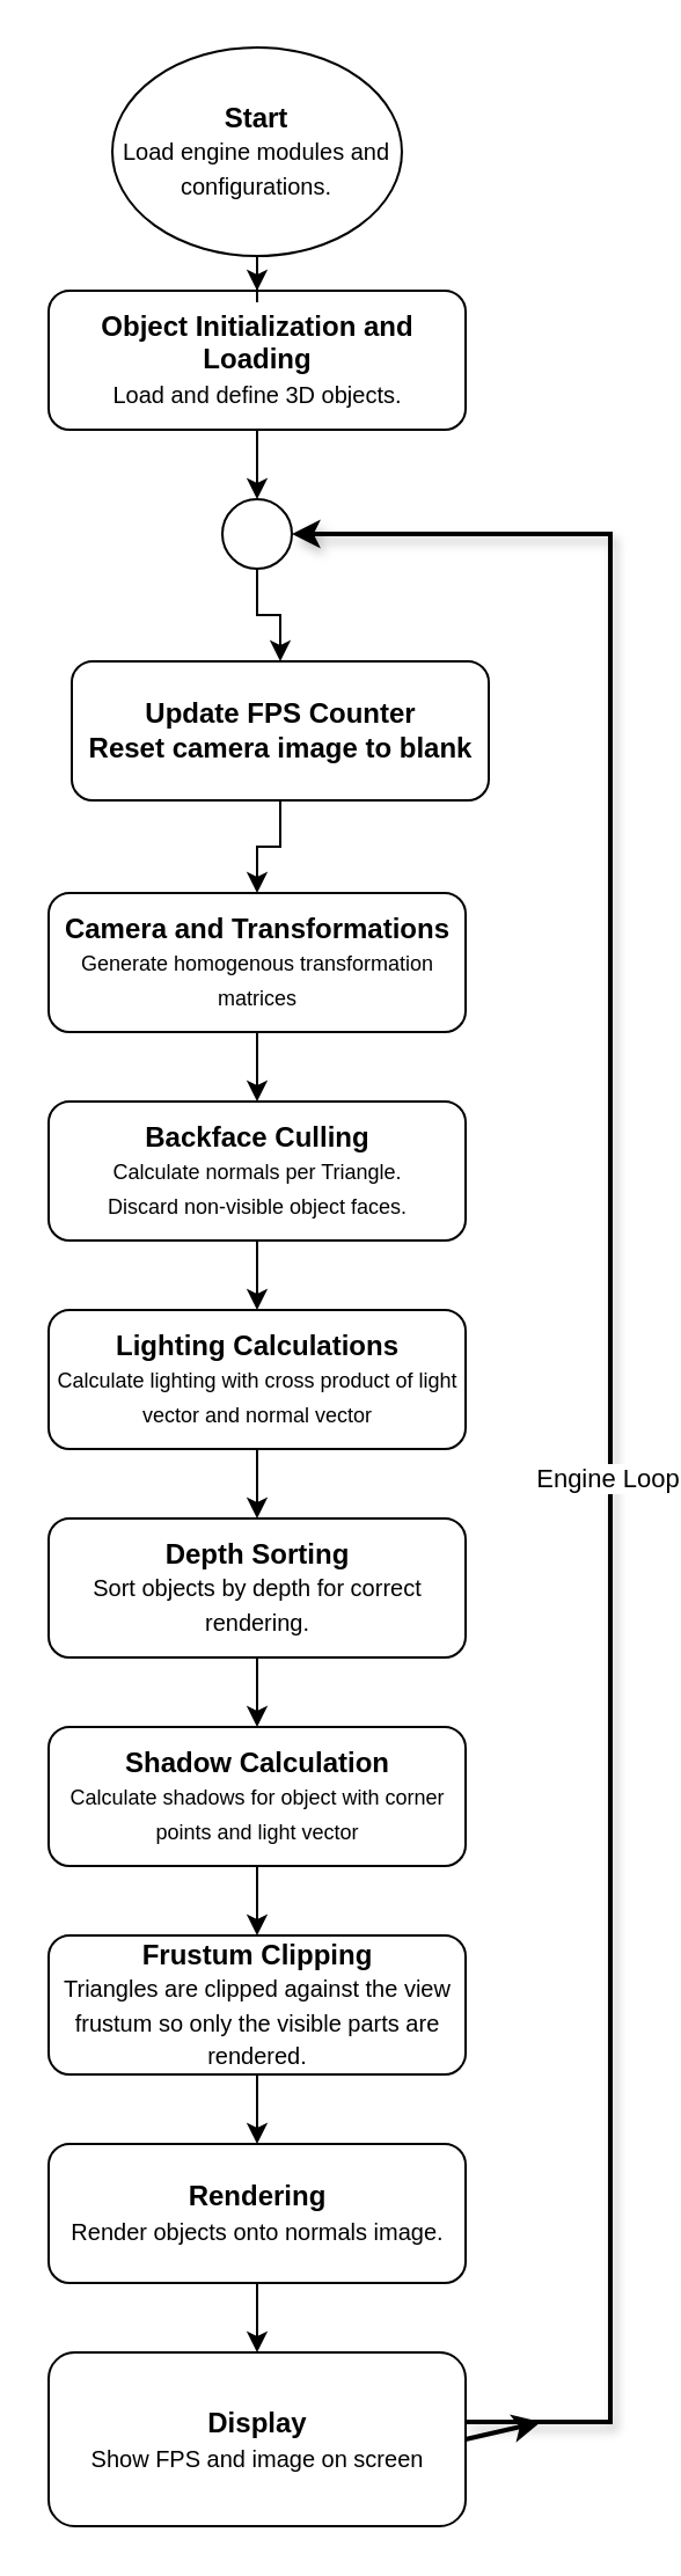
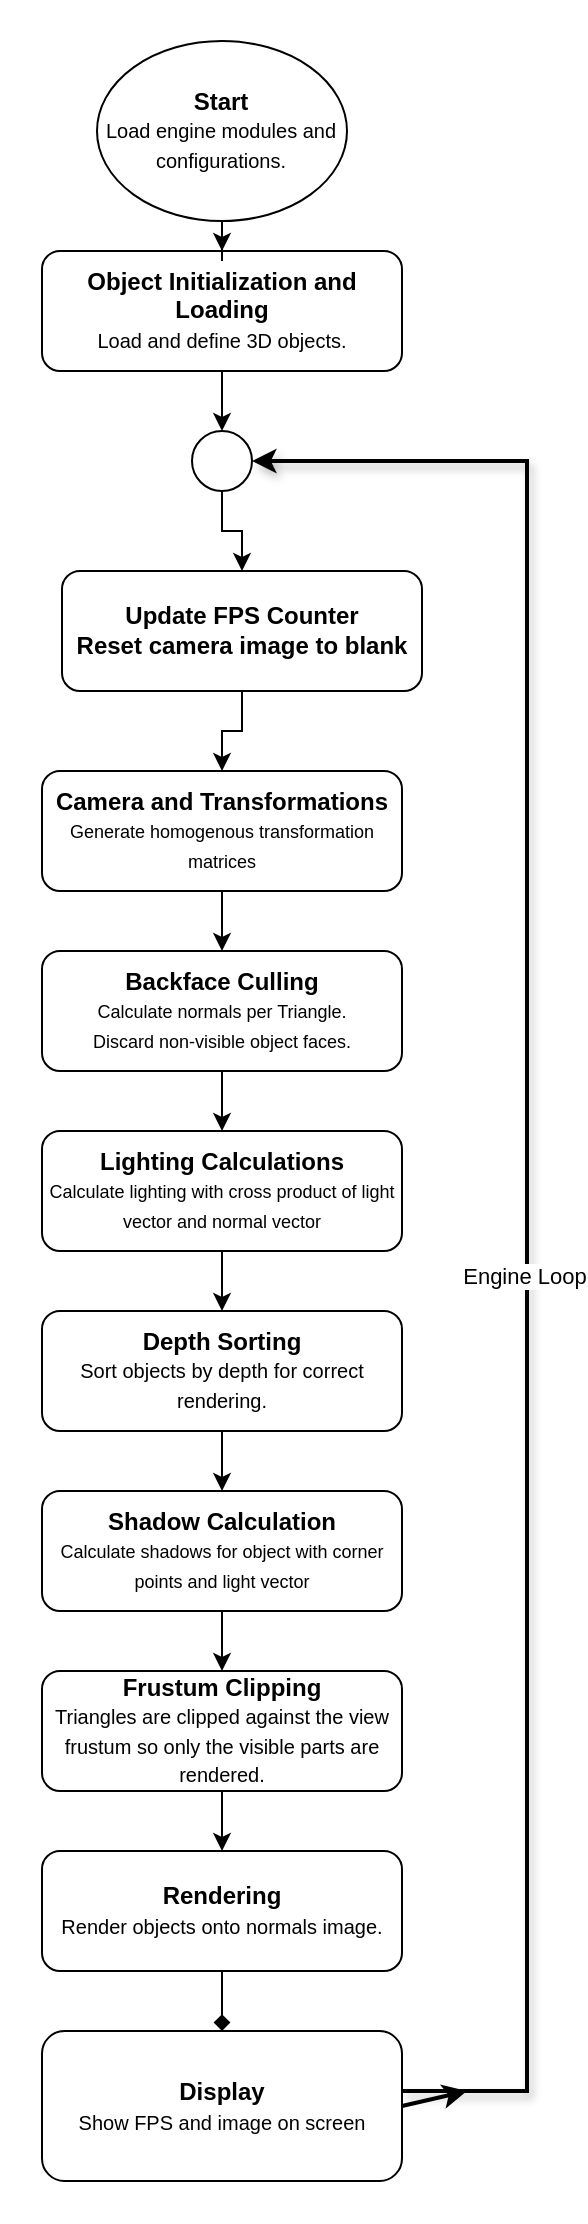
  <mxCell id="0" />
  <mxCell id="1" parent="0" />
  <mxCell id="2" value="Yes" style="rounded=0;html=1;jettySize=auto;orthogonalLoop=1;fontSize=11;endArrow=block;endFill=0;endSize=8;strokeWidth=1;shadow=0;labelBackgroundColor=none;edgeStyle=orthogonalEdgeStyle;" parent="1" edge="1"><mxGeometry y="20" relative="1" as="geometry"><mxPoint as="offset" /><mxPoint x="113" y="465" as="sourcePoint" /></mxGeometry></mxCell>
  <mxCell id="3" value="No" style="edgeStyle=orthogonalEdgeStyle;rounded=0;html=1;jettySize=auto;orthogonalLoop=1;fontSize=11;endArrow=block;endFill=0;endSize=8;strokeWidth=1;shadow=0;labelBackgroundColor=none;" parent="1" edge="1"><mxGeometry y="10" relative="1" as="geometry"><mxPoint as="offset" /><mxPoint x="162.926" y="424.941" as="sourcePoint" /></mxGeometry></mxCell>
  <mxCell id="4" value="No" style="rounded=0;html=1;jettySize=auto;orthogonalLoop=1;fontSize=11;endArrow=block;endFill=0;endSize=8;strokeWidth=1;shadow=0;labelBackgroundColor=none;edgeStyle=orthogonalEdgeStyle;" parent="1" edge="1"><mxGeometry x="0.333" y="20" relative="1" as="geometry"><mxPoint as="offset" /><mxPoint x="143" y="555" as="sourcePoint" /></mxGeometry></mxCell>
  <mxCell id="5" value="Yes" style="edgeStyle=orthogonalEdgeStyle;rounded=0;html=1;jettySize=auto;orthogonalLoop=1;fontSize=11;endArrow=block;endFill=0;endSize=8;strokeWidth=1;shadow=0;labelBackgroundColor=none;" parent="1" edge="1"><mxGeometry y="10" relative="1" as="geometry"><mxPoint as="offset" /><mxPoint x="192.926" y="514.941" as="sourcePoint" /></mxGeometry></mxCell>
  <mxCell id="6" style="edgeStyle=orthogonalEdgeStyle;rounded=0;orthogonalLoop=1;jettySize=auto;html=1;entryX=0.5;entryY=0;entryDx=0;entryDy=0;" edge="1" parent="1" source="30" target="13"><mxGeometry relative="1" as="geometry" /></mxCell>
  <mxCell id="7" value="&lt;font style=&quot;font-size: 12px;&quot;&gt;&lt;b&gt;Object Initialization and Loading&lt;/b&gt;&lt;/font&gt;&lt;div&gt;&lt;font style=&quot;&quot;&gt;&lt;font style=&quot;font-size: 10px;&quot;&gt;Load and define 3D objects.&lt;/font&gt;&lt;br&gt;&lt;/font&gt;&lt;/div&gt;" style="rounded=1;whiteSpace=wrap;html=1;fontSize=12;glass=0;strokeWidth=1;shadow=0;" vertex="1" parent="1"><mxGeometry x="20.5" y="125" width="180" height="60" as="geometry" /></mxCell>
  <mxCell id="8" style="edgeStyle=orthogonalEdgeStyle;rounded=0;orthogonalLoop=1;jettySize=auto;html=1;entryX=0.5;entryY=0;entryDx=0;entryDy=0;" edge="1" parent="1" source="9" target="7"><mxGeometry relative="1" as="geometry" /></mxCell>
  <mxCell id="9" value="&lt;font style=&quot;font-size: 12px;&quot;&gt;&lt;b&gt;Start&lt;/b&gt;&lt;/font&gt;&lt;div&gt;&lt;font style=&quot;&quot;&gt;&lt;font style=&quot;font-size: 10px;&quot;&gt;Load engine modules and configurations.&lt;/font&gt;&lt;br&gt;&lt;/font&gt;&lt;/div&gt;" style="ellipse;whiteSpace=wrap;html=1;" vertex="1" parent="1"><mxGeometry x="48" y="20" width="125" height="90" as="geometry" /></mxCell>
  <mxCell id="10" style="edgeStyle=orthogonalEdgeStyle;rounded=0;orthogonalLoop=1;jettySize=auto;html=1;entryX=0.5;entryY=0;entryDx=0;entryDy=0;" edge="1" parent="1" source="11" target="15"><mxGeometry relative="1" as="geometry" /></mxCell>
  <mxCell id="11" value="&lt;div&gt;&lt;font style=&quot;&quot;&gt;&lt;font style=&quot;font-size: 12px;&quot;&gt;&lt;b style=&quot;&quot;&gt;Camera and Transformations&lt;/b&gt;&lt;/font&gt;&lt;/font&gt;&lt;/div&gt;&lt;div&gt;&lt;font style=&quot;&quot;&gt;&lt;font style=&quot;font-size: 9px;&quot;&gt;Generate homogenous transformation matrices&lt;/font&gt;&lt;br&gt;&lt;/font&gt;&lt;/div&gt;" style="rounded=1;whiteSpace=wrap;html=1;fontSize=12;glass=0;strokeWidth=1;shadow=0;" vertex="1" parent="1"><mxGeometry x="20.5" y="385" width="180" height="60" as="geometry" /></mxCell>
  <mxCell id="12" style="edgeStyle=orthogonalEdgeStyle;rounded=0;orthogonalLoop=1;jettySize=auto;html=1;" edge="1" parent="1" source="13" target="11"><mxGeometry relative="1" as="geometry" /></mxCell>
  <mxCell id="13" value="&lt;div&gt;&lt;b style=&quot;&quot;&gt;&lt;font style=&quot;font-size: 12px;&quot;&gt;Update FPS Counter&lt;br&gt;Reset camera image to blank&lt;/font&gt;&lt;/b&gt;&lt;/div&gt;" style="rounded=1;whiteSpace=wrap;html=1;fontSize=12;glass=0;strokeWidth=1;shadow=0;" vertex="1" parent="1"><mxGeometry x="30.5" y="285" width="180" height="60" as="geometry" /></mxCell>
  <mxCell id="14" style="edgeStyle=orthogonalEdgeStyle;rounded=0;orthogonalLoop=1;jettySize=auto;html=1;entryX=0.5;entryY=0;entryDx=0;entryDy=0;" edge="1" parent="1" source="15" target="17"><mxGeometry relative="1" as="geometry" /></mxCell>
  <mxCell id="15" value="&lt;div&gt;&lt;b&gt;Backface Culling&lt;/b&gt;&lt;br&gt;&lt;/div&gt;&lt;div&gt;&lt;font style=&quot;font-size: 9px;&quot;&gt;Calculate normals per Triangle.&lt;/font&gt;&lt;/div&gt;&lt;div&gt;&lt;font style=&quot;&quot;&gt;&lt;font style=&quot;font-size: 9px;&quot;&gt;Discard non-visible object faces.&lt;/font&gt;&lt;br&gt;&lt;/font&gt;&lt;/div&gt;" style="rounded=1;whiteSpace=wrap;html=1;fontSize=12;glass=0;strokeWidth=1;shadow=0;" vertex="1" parent="1"><mxGeometry x="20.5" y="475" width="180" height="60" as="geometry" /></mxCell>
  <mxCell id="16" style="edgeStyle=orthogonalEdgeStyle;rounded=0;orthogonalLoop=1;jettySize=auto;html=1;entryX=0.5;entryY=0;entryDx=0;entryDy=0;" edge="1" parent="1" source="17" target="21"><mxGeometry relative="1" as="geometry" /></mxCell>
  <mxCell id="17" value="&lt;div&gt;&lt;span style=&quot;background-color: initial;&quot;&gt;&lt;b&gt;Lighting Calculations&lt;/b&gt;&lt;/span&gt;&lt;/div&gt;&lt;div&gt;&lt;font style=&quot;font-size: 9px;&quot;&gt;Calculate lighting with cross product of light vector and normal vector&lt;/font&gt;&lt;br&gt;&lt;/div&gt;" style="rounded=1;whiteSpace=wrap;html=1;fontSize=12;glass=0;strokeWidth=1;shadow=0;" vertex="1" parent="1"><mxGeometry x="20.5" y="565" width="180" height="60" as="geometry" /></mxCell>
  <mxCell id="18" style="edgeStyle=orthogonalEdgeStyle;rounded=0;orthogonalLoop=1;jettySize=auto;html=1;entryX=0.5;entryY=0;entryDx=0;entryDy=0;" edge="1" parent="1" source="19" target="23"><mxGeometry relative="1" as="geometry" /></mxCell>
  <mxCell id="19" value="&lt;div&gt;&lt;b&gt;Shadow Calculation&lt;/b&gt;&lt;br&gt;&lt;/div&gt;&lt;div&gt;&lt;font style=&quot;font-size: 9px;&quot;&gt;Calculate shadows for object with corner points and light vector&lt;/font&gt;&lt;br&gt;&lt;/div&gt;" style="rounded=1;whiteSpace=wrap;html=1;fontSize=12;glass=0;strokeWidth=1;shadow=0;" vertex="1" parent="1"><mxGeometry x="20.5" y="745" width="180" height="60" as="geometry" /></mxCell>
  <mxCell id="20" style="edgeStyle=orthogonalEdgeStyle;rounded=0;orthogonalLoop=1;jettySize=auto;html=1;entryX=0.5;entryY=0;entryDx=0;entryDy=0;" edge="1" parent="1" source="21" target="19"><mxGeometry relative="1" as="geometry" /></mxCell>
  <mxCell id="21" value="&lt;div&gt;&lt;span style=&quot;background-color: initial;&quot;&gt;&lt;b&gt;Depth Sorting&lt;/b&gt;&lt;/span&gt;&lt;/div&gt;&lt;div&gt;&lt;font style=&quot;font-size: 10px;&quot;&gt;Sort objects by depth for correct rendering.&lt;/font&gt;&lt;br&gt;&lt;/div&gt;" style="rounded=1;whiteSpace=wrap;html=1;fontSize=12;glass=0;strokeWidth=1;shadow=0;" vertex="1" parent="1"><mxGeometry x="20.5" y="655" width="180" height="60" as="geometry" /></mxCell>
  <mxCell id="22" style="edgeStyle=orthogonalEdgeStyle;rounded=0;orthogonalLoop=1;jettySize=auto;html=1;entryX=0.5;entryY=0;entryDx=0;entryDy=0;" edge="1" parent="1" source="23" target="25"><mxGeometry relative="1" as="geometry" /></mxCell>
  <mxCell id="23" value="&lt;div&gt;&lt;b&gt;Frustum Clipping&lt;/b&gt;&lt;br&gt;&lt;/div&gt;&lt;div&gt;&lt;font style=&quot;font-size: 10px;&quot;&gt;Triangles are clipped against the view frustum so only the visible parts are rendered.&lt;/font&gt;&lt;br&gt;&lt;/div&gt;" style="rounded=1;whiteSpace=wrap;html=1;fontSize=12;glass=0;strokeWidth=1;shadow=0;" vertex="1" parent="1"><mxGeometry x="20.5" y="835" width="180" height="60" as="geometry" /></mxCell>
- <mxCell id="24" style="edgeStyle=orthogonalEdgeStyle;rounded=0;orthogonalLoop=1;jettySize=auto;html=1;entryX=0.5;entryY=0;entryDx=0;entryDy=0;" edge="1" parent="1" source="25" target="28"><mxGeometry relative="1" as="geometry" /></mxCell>
+ <mxCell id="24" style="edgeStyle=orthogonalEdgeStyle;rounded=0;orthogonalLoop=1;jettySize=auto;html=1;entryX=0.5;entryY=0;entryDx=0;entryDy=0;endArrow=diamond;" edge="1" parent="1" source="25" target="28"><mxGeometry relative="1" as="geometry" /></mxCell>
  <mxCell id="25" value="&lt;div&gt;&lt;b&gt;Rendering&lt;/b&gt;&lt;br&gt;&lt;/div&gt;&lt;div&gt;&lt;font style=&quot;font-size: 10px;&quot;&gt;Render objects onto normals image.&lt;/font&gt;&lt;br&gt;&lt;/div&gt;" style="rounded=1;whiteSpace=wrap;html=1;fontSize=12;glass=0;strokeWidth=1;shadow=0;" vertex="1" parent="1"><mxGeometry x="20.5" y="925" width="180" height="60" as="geometry" /></mxCell>
  <mxCell id="26" style="edgeStyle=orthogonalEdgeStyle;rounded=0;orthogonalLoop=1;jettySize=auto;html=1;entryX=1;entryY=0.5;entryDx=0;entryDy=0;shadow=1;strokeWidth=2;" edge="1" parent="1" source="28" target="30"><mxGeometry relative="1" as="geometry"><Array as="points"><mxPoint x="263" y="1045" /><mxPoint x="263" y="230" /></Array></mxGeometry></mxCell>
  <mxCell id="27" value="Engine Loop" style="edgeLabel;html=1;align=center;verticalAlign=middle;resizable=0;points=[];" vertex="1" connectable="0" parent="26"><mxGeometry x="-0.074" y="2" relative="1" as="geometry"><mxPoint as="offset" /></mxGeometry></mxCell>
  <mxCell id="28" value="&lt;div&gt;&lt;span style=&quot;background-color: initial;&quot;&gt;&lt;b&gt;Display&lt;/b&gt;&lt;/span&gt;&lt;/div&gt;&lt;div&gt;&lt;span style=&quot;font-size: 10px;&quot;&gt;Show FPS and image on screen&lt;/span&gt;&lt;/div&gt;" style="rounded=1;whiteSpace=wrap;html=1;fontSize=12;glass=0;strokeWidth=1;shadow=0;" vertex="1" parent="1"><mxGeometry x="20.5" y="1015" width="180" height="75" as="geometry" /></mxCell>
  <mxCell id="29" value="" style="edgeStyle=orthogonalEdgeStyle;rounded=0;orthogonalLoop=1;jettySize=auto;html=1;entryX=0.5;entryY=0;entryDx=0;entryDy=0;" edge="1" parent="1" source="7" target="30"><mxGeometry relative="1" as="geometry"><mxPoint x="111" y="185" as="sourcePoint" /><mxPoint x="111" y="295" as="targetPoint" /></mxGeometry></mxCell>
  <mxCell id="30" value="" style="ellipse;whiteSpace=wrap;html=1;" vertex="1" parent="1"><mxGeometry x="95.5" y="215" width="30" height="30" as="geometry" /></mxCell>
  <mxCell id="31" value="" style="endArrow=classic;html=1;rounded=0;exitX=1;exitY=0.5;exitDx=0;exitDy=0;strokeWidth=2;" edge="1" parent="1" source="28"><mxGeometry width="50" height="50" relative="1" as="geometry"><mxPoint x="63" y="1065" as="sourcePoint" /><mxPoint x="233" y="1045" as="targetPoint" /></mxGeometry></mxCell>
